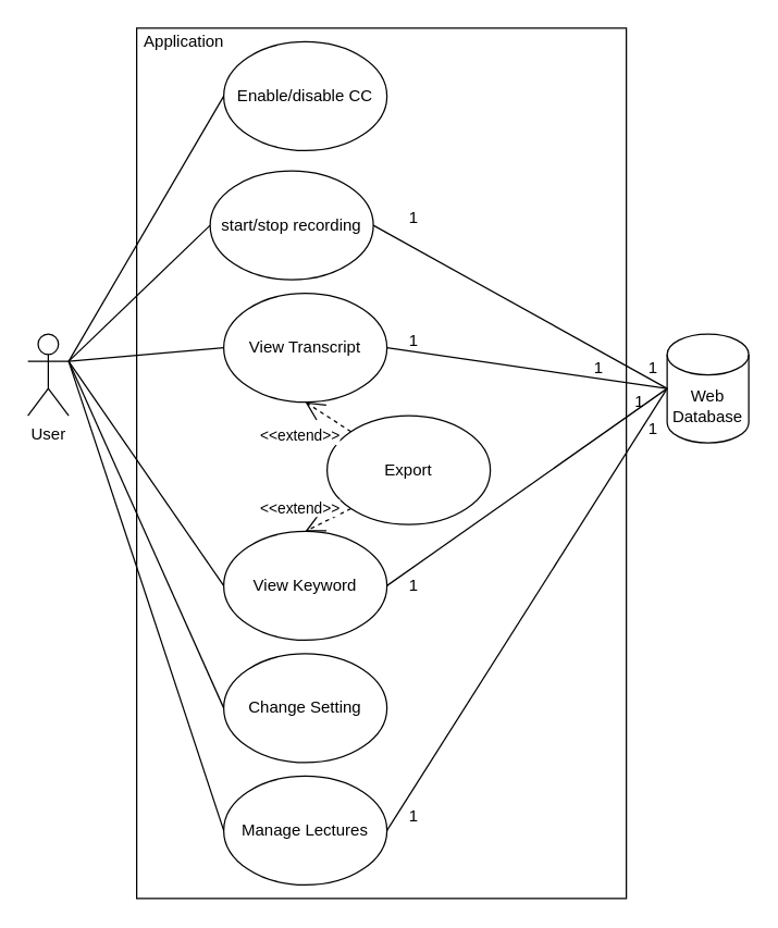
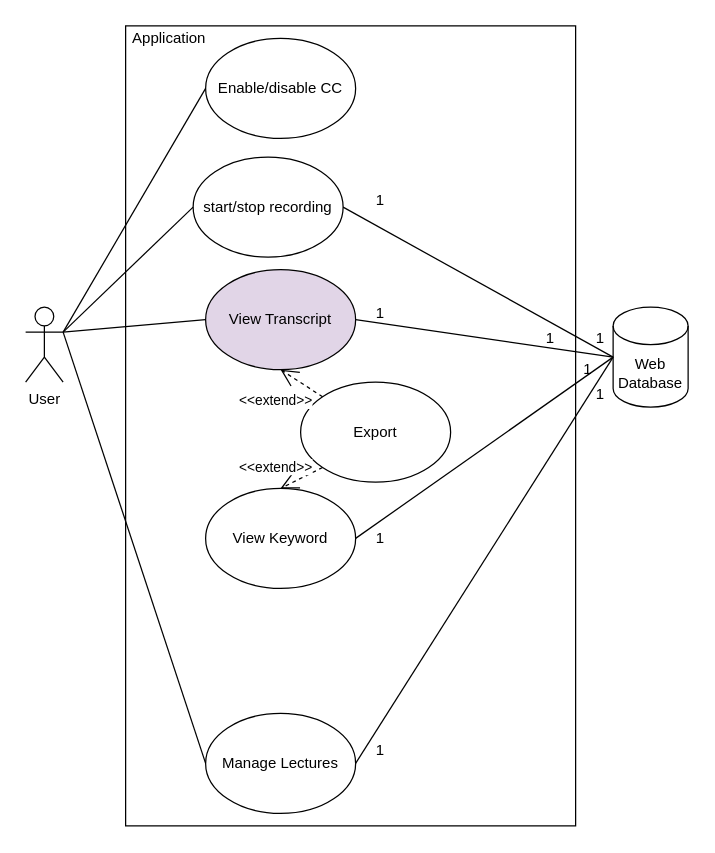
  <mxCell id="0" />
  <mxCell id="1" parent="0" />
  <mxCell id="2" value="&lt;div&gt;User&lt;/div&gt;" style="shape=umlActor;verticalLabelPosition=bottom;verticalAlign=top;html=1;outlineConnect=0;" parent="1" vertex="1"><mxGeometry x="20" y="245" width="30" height="60" as="geometry" /></mxCell>
  <mxCell id="3" value="" style="rounded=0;whiteSpace=wrap;html=1;" parent="1" vertex="1"><mxGeometry x="100" y="20" width="360" height="640" as="geometry" /></mxCell>
  <mxCell id="4" value="Enable/disable CC" style="ellipse;whiteSpace=wrap;html=1;" parent="1" vertex="1"><mxGeometry x="164" y="30" width="120" height="80" as="geometry" /></mxCell>
- <mxCell id="5" value="View Transcript" style="ellipse;whiteSpace=wrap;html=1;" parent="1" vertex="1"><mxGeometry x="164" y="215" width="120" height="80" as="geometry" /></mxCell>
+ <mxCell id="5" value="View Transcript" style="ellipse;whiteSpace=wrap;html=1;fillColor=#e1d5e7;" parent="1" vertex="1"><mxGeometry x="164" y="215" width="120" height="80" as="geometry" /></mxCell>
  <mxCell id="6" value="View Keyword" style="ellipse;whiteSpace=wrap;html=1;" parent="1" vertex="1"><mxGeometry x="164" y="390" width="120" height="80" as="geometry" /></mxCell>
  <mxCell id="7" value="&lt;div&gt;Export&lt;/div&gt;" style="ellipse;whiteSpace=wrap;html=1;" parent="1" vertex="1"><mxGeometry x="240" y="305" width="120" height="80" as="geometry" /></mxCell>
- <mxCell id="8" value="&lt;div&gt;Change Setting&lt;/div&gt;" style="ellipse;whiteSpace=wrap;html=1;" parent="1" vertex="1"><mxGeometry x="164" y="480" width="120" height="80" as="geometry" /></mxCell>
  <mxCell id="9" value="Manage Lectures" style="ellipse;whiteSpace=wrap;html=1;" parent="1" vertex="1"><mxGeometry x="164" y="570" width="120" height="80" as="geometry" /></mxCell>
  <mxCell id="10" value="Application" style="text;html=1;strokeColor=none;fillColor=none;align=center;verticalAlign=middle;whiteSpace=wrap;rounded=0;" parent="1" vertex="1"><mxGeometry x="100" y="20" width="70" height="20" as="geometry" /></mxCell>
  <mxCell id="11" value="&amp;lt;&amp;lt;extend&amp;gt;&amp;gt;" style="endArrow=open;endSize=12;dashed=1;html=1;exitX=0;exitY=1;exitDx=0;exitDy=0;entryX=0.5;entryY=0;entryDx=0;entryDy=0;" parent="1" source="7" target="6" edge="1"><mxGeometry x="0.794" y="-17" width="160" relative="1" as="geometry"><mxPoint x="240" y="289.5" as="sourcePoint" /><mxPoint x="300" y="289.5" as="targetPoint" /><mxPoint as="offset" /></mxGeometry></mxCell>
  <mxCell id="12" value="&amp;lt;&amp;lt;extend&amp;gt;&amp;gt;" style="endArrow=open;endSize=12;dashed=1;html=1;exitX=0;exitY=0;exitDx=0;exitDy=0;entryX=0.5;entryY=1;entryDx=0;entryDy=0;" parent="1" source="7" edge="1" target="5"><mxGeometry x="0.489" y="23" width="160" relative="1" as="geometry"><mxPoint x="250" y="205" as="sourcePoint" /><mxPoint x="270" y="380" as="targetPoint" /><mxPoint as="offset" /></mxGeometry></mxCell>
  <mxCell id="13" value="" style="endArrow=none;html=1;entryX=0;entryY=0.5;entryDx=0;entryDy=0;exitX=1;exitY=0.333;exitDx=0;exitDy=0;exitPerimeter=0;" parent="1" source="2" target="4" edge="1"><mxGeometry width="50" height="50" relative="1" as="geometry"><mxPoint x="70" y="260" as="sourcePoint" /><mxPoint x="250" y="230" as="targetPoint" /></mxGeometry></mxCell>
  <mxCell id="14" value="" style="endArrow=none;html=1;exitX=0;exitY=0.5;exitDx=0;exitDy=0;entryX=1;entryY=0.333;entryDx=0;entryDy=0;entryPerimeter=0;" parent="1" source="5" target="2" edge="1"><mxGeometry width="50" height="50" relative="1" as="geometry"><mxPoint x="200" y="280" as="sourcePoint" /><mxPoint x="70" y="260" as="targetPoint" /></mxGeometry></mxCell>
- <mxCell id="15" value="" style="endArrow=none;html=1;exitX=0;exitY=0.5;exitDx=0;exitDy=0;entryX=1;entryY=0.333;entryDx=0;entryDy=0;entryPerimeter=0;" parent="1" source="6" target="2" edge="1"><mxGeometry width="50" height="50" relative="1" as="geometry"><mxPoint x="200" y="280" as="sourcePoint" /><mxPoint x="70" y="260" as="targetPoint" /></mxGeometry></mxCell>
- <mxCell id="16" value="" style="endArrow=none;html=1;exitX=0;exitY=0.5;exitDx=0;exitDy=0;entryX=1;entryY=0.333;entryDx=0;entryDy=0;entryPerimeter=0;" parent="1" source="8" target="2" edge="1"><mxGeometry width="50" height="50" relative="1" as="geometry"><mxPoint x="200" y="280" as="sourcePoint" /><mxPoint x="20" y="250" as="targetPoint" /></mxGeometry></mxCell>
  <mxCell id="17" value="" style="endArrow=none;html=1;exitX=0;exitY=0.5;exitDx=0;exitDy=0;entryX=1;entryY=0.333;entryDx=0;entryDy=0;entryPerimeter=0;" parent="1" source="9" target="2" edge="1"><mxGeometry width="50" height="50" relative="1" as="geometry"><mxPoint x="200" y="280" as="sourcePoint" /><mxPoint x="70" y="260" as="targetPoint" /></mxGeometry></mxCell>
  <mxCell id="18" value="Web Database" style="shape=cylinder3;whiteSpace=wrap;html=1;boundedLbl=1;backgroundOutline=1;size=15;" parent="1" vertex="1"><mxGeometry x="490" y="245" width="60" height="80" as="geometry" /></mxCell>
  <mxCell id="19" value="" style="endArrow=none;html=1;exitX=1;exitY=0.5;exitDx=0;exitDy=0;" parent="1" source="6" edge="1"><mxGeometry width="50" height="50" relative="1" as="geometry"><mxPoint x="200" y="370" as="sourcePoint" /><mxPoint x="490" y="285" as="targetPoint" /></mxGeometry></mxCell>
  <mxCell id="20" value="&lt;div&gt;1&lt;/div&gt;" style="text;html=1;strokeColor=none;fillColor=none;align=center;verticalAlign=middle;whiteSpace=wrap;rounded=0;" parent="1" vertex="1"><mxGeometry x="460" y="260" width="40" height="20" as="geometry" /></mxCell>
  <mxCell id="21" value="&lt;div&gt;1&lt;/div&gt;" style="text;html=1;strokeColor=none;fillColor=none;align=center;verticalAlign=middle;whiteSpace=wrap;rounded=0;" parent="1" vertex="1"><mxGeometry x="460" y="305" width="40" height="20" as="geometry" /></mxCell>
  <mxCell id="22" value="1" style="text;html=1;strokeColor=none;fillColor=none;align=center;verticalAlign=middle;whiteSpace=wrap;rounded=0;" parent="1" vertex="1"><mxGeometry x="420" y="260" width="40" height="20" as="geometry" /></mxCell>
  <mxCell id="23" value="start/stop recording" style="ellipse;whiteSpace=wrap;html=1;" parent="1" vertex="1"><mxGeometry x="154" y="125" width="120" height="80" as="geometry" /></mxCell>
  <mxCell id="24" value="" style="endArrow=none;html=1;entryX=0;entryY=0.5;entryDx=0;entryDy=0;exitX=1;exitY=0.333;exitDx=0;exitDy=0;exitPerimeter=0;" parent="1" source="2" target="23" edge="1"><mxGeometry width="50" height="50" relative="1" as="geometry"><mxPoint x="200" y="340" as="sourcePoint" /><mxPoint x="250" y="290" as="targetPoint" /></mxGeometry></mxCell>
  <mxCell id="25" value="" style="endArrow=none;html=1;exitX=1;exitY=0.5;exitDx=0;exitDy=0;entryX=0;entryY=0.5;entryDx=0;entryDy=0;entryPerimeter=0;" edge="1" parent="1" source="23" target="18"><mxGeometry width="50" height="50" relative="1" as="geometry"><mxPoint x="500" y="220" as="sourcePoint" /><mxPoint x="550" y="170" as="targetPoint" /></mxGeometry></mxCell>
  <mxCell id="26" value="" style="endArrow=none;html=1;exitX=1;exitY=0.5;exitDx=0;exitDy=0;entryX=0;entryY=0.5;entryDx=0;entryDy=0;entryPerimeter=0;" edge="1" parent="1" source="9" target="18"><mxGeometry width="50" height="50" relative="1" as="geometry"><mxPoint x="200" y="340" as="sourcePoint" /><mxPoint x="490" y="340" as="targetPoint" /></mxGeometry></mxCell>
  <mxCell id="27" value="1" style="text;html=1;strokeColor=none;fillColor=none;align=center;verticalAlign=middle;whiteSpace=wrap;rounded=0;" vertex="1" parent="1"><mxGeometry x="284" y="150" width="40" height="20" as="geometry" /></mxCell>
  <mxCell id="28" value="1" style="text;html=1;strokeColor=none;fillColor=none;align=center;verticalAlign=middle;whiteSpace=wrap;rounded=0;" vertex="1" parent="1"><mxGeometry x="284" y="590" width="40" height="20" as="geometry" /></mxCell>
  <mxCell id="29" value="&lt;div&gt;1&lt;/div&gt;" style="text;html=1;strokeColor=none;fillColor=none;align=center;verticalAlign=middle;whiteSpace=wrap;rounded=0;" vertex="1" parent="1"><mxGeometry x="450" y="285" width="40" height="20" as="geometry" /></mxCell>
  <mxCell id="30" value="" style="endArrow=none;html=1;entryX=1;entryY=0.5;entryDx=0;entryDy=0;exitX=1;exitY=0;exitDx=0;exitDy=0;" edge="1" parent="1" source="29" target="5"><mxGeometry width="50" height="50" relative="1" as="geometry"><mxPoint x="200" y="360" as="sourcePoint" /><mxPoint x="250" y="310" as="targetPoint" /></mxGeometry></mxCell>
  <mxCell id="31" value="1" style="text;html=1;strokeColor=none;fillColor=none;align=center;verticalAlign=middle;whiteSpace=wrap;rounded=0;" vertex="1" parent="1"><mxGeometry x="284" y="240" width="40" height="20" as="geometry" /></mxCell>
  <mxCell id="32" value="1" style="text;html=1;strokeColor=none;fillColor=none;align=center;verticalAlign=middle;whiteSpace=wrap;rounded=0;" vertex="1" parent="1"><mxGeometry x="284" y="420" width="40" height="20" as="geometry" /></mxCell>
